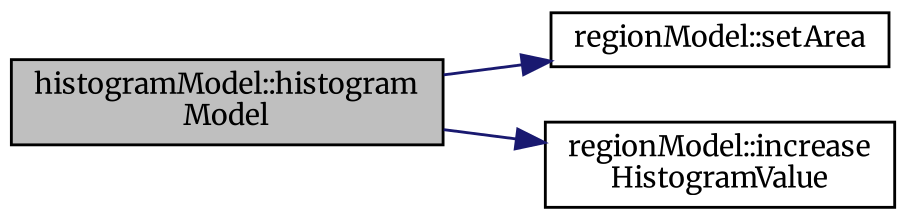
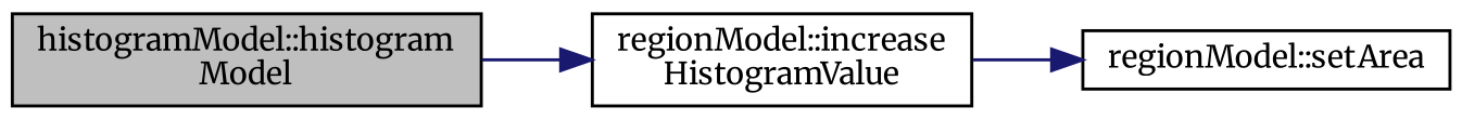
  digraph {
    fontname=Merriweather
    rankdir=LR
    node [color=black fillcolor=white fontname=Merriweather fontsize=10 shape=record style=filled]
    edge [color=midnightblue fontname=Merriweather fontsize=10 labelfontname=Helvetica labelfontsize=10 style=solid]
    n1 [fillcolor=grey75 fontcolor=black height=0.2 label="histogramModel::histogram\lModel" width=0.4]
    n2 [height=0.2 label="regionModel::setArea" width=0.4]
    n3 [height=0.2 label="regionModel::increase\lHistogramValue" width=0.4]
-   n1 -> n2
+   n3 -> n2
    n1 -> n3
  }
